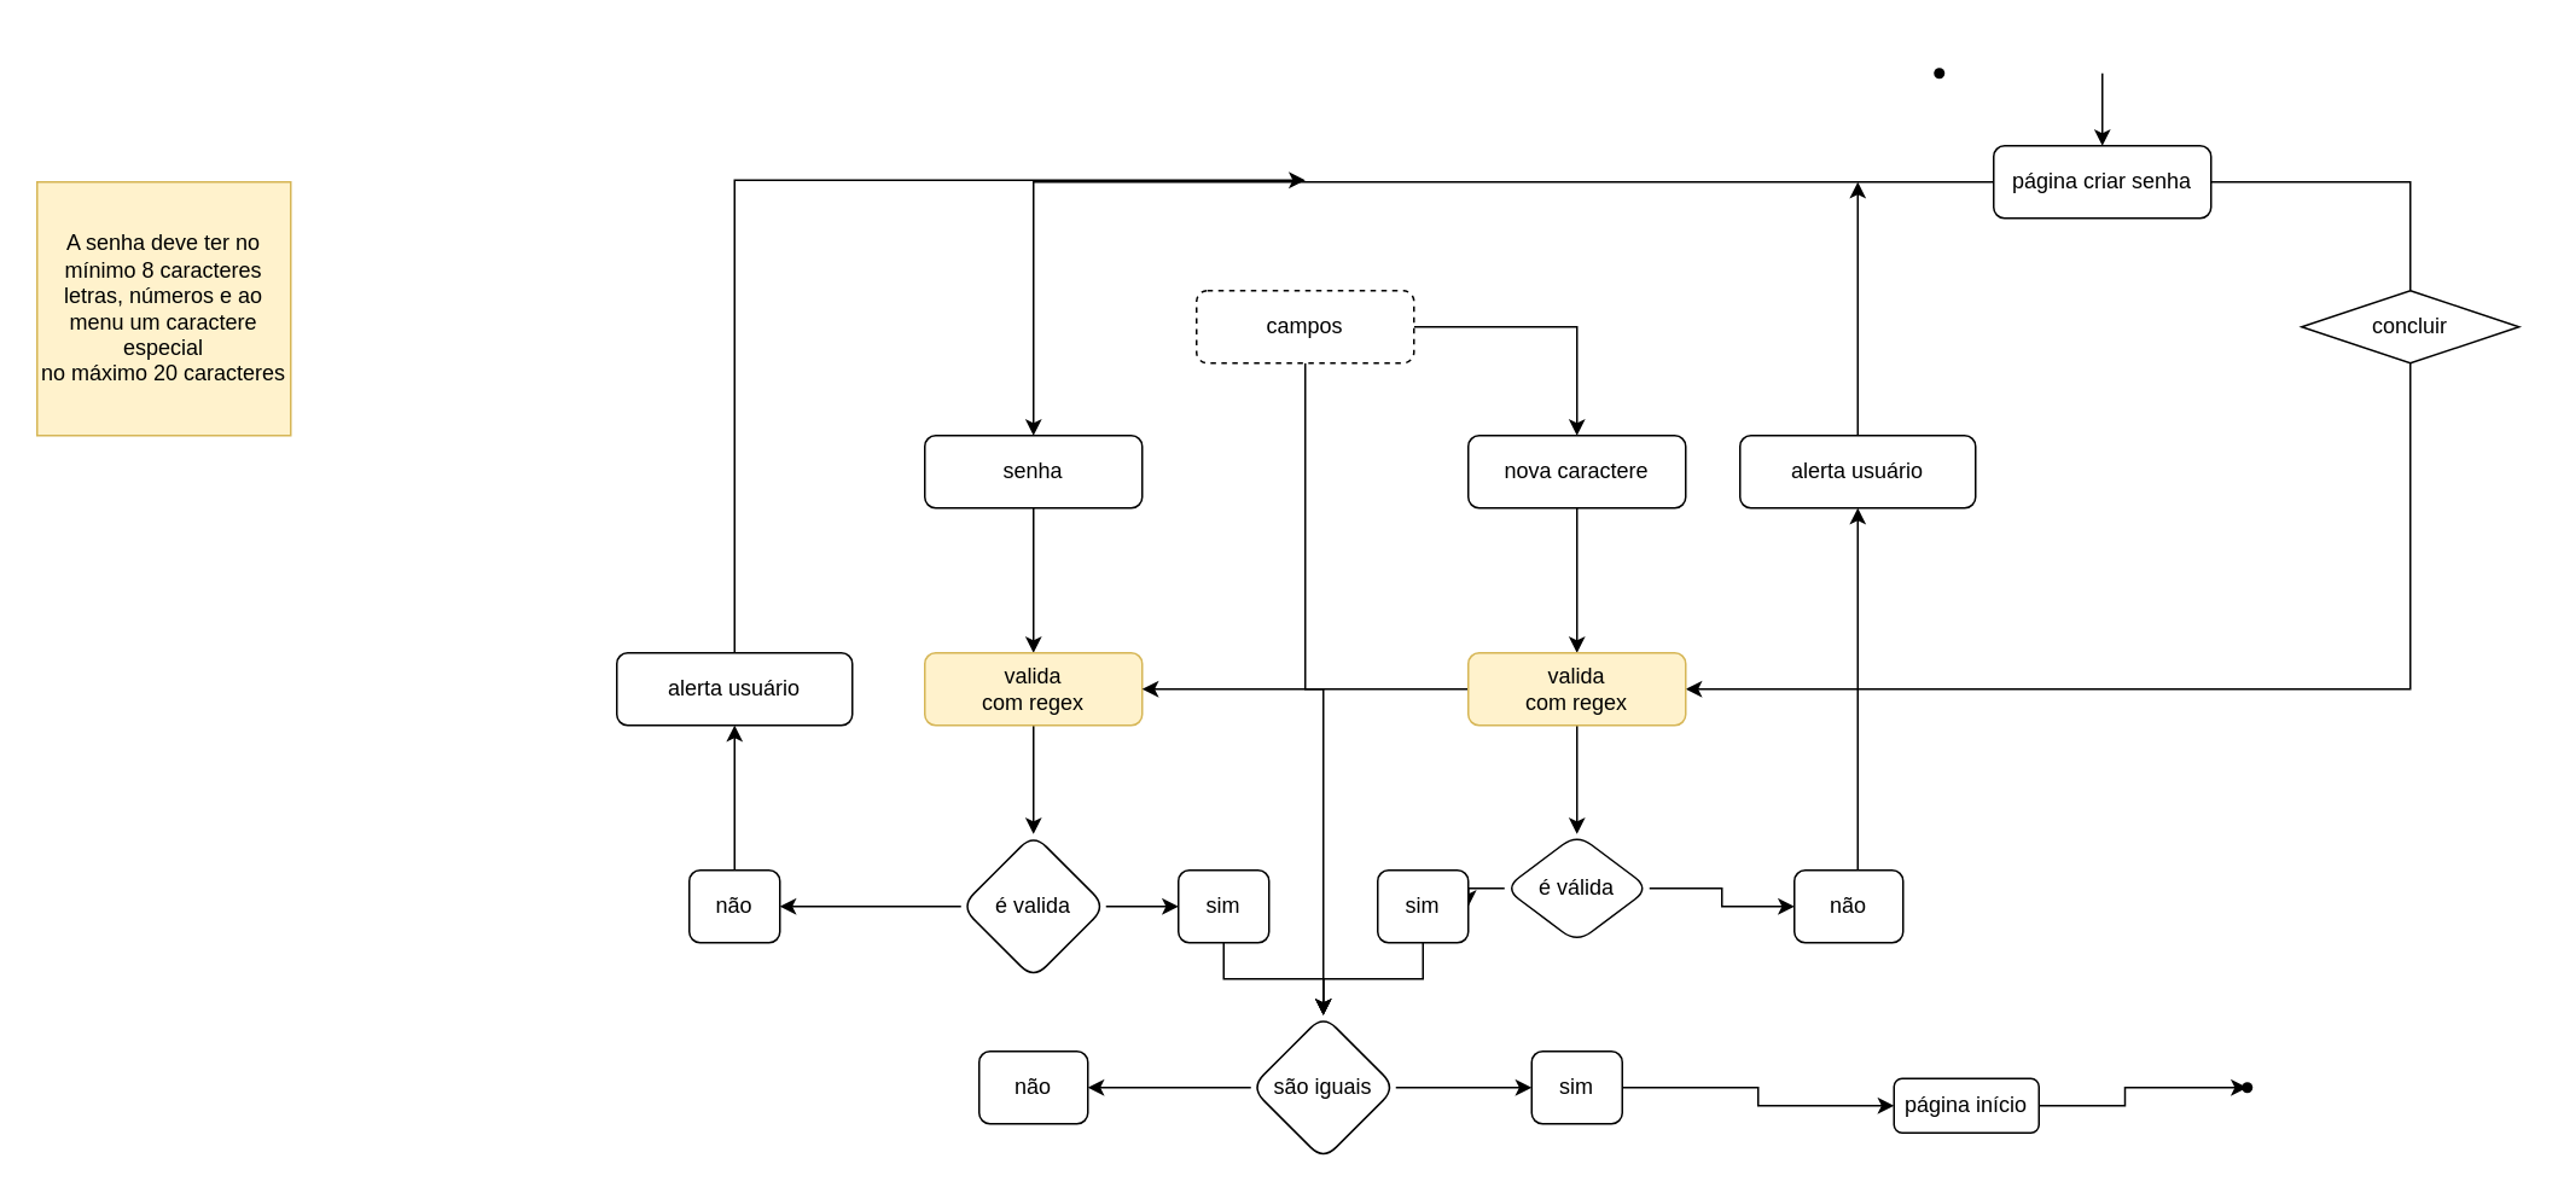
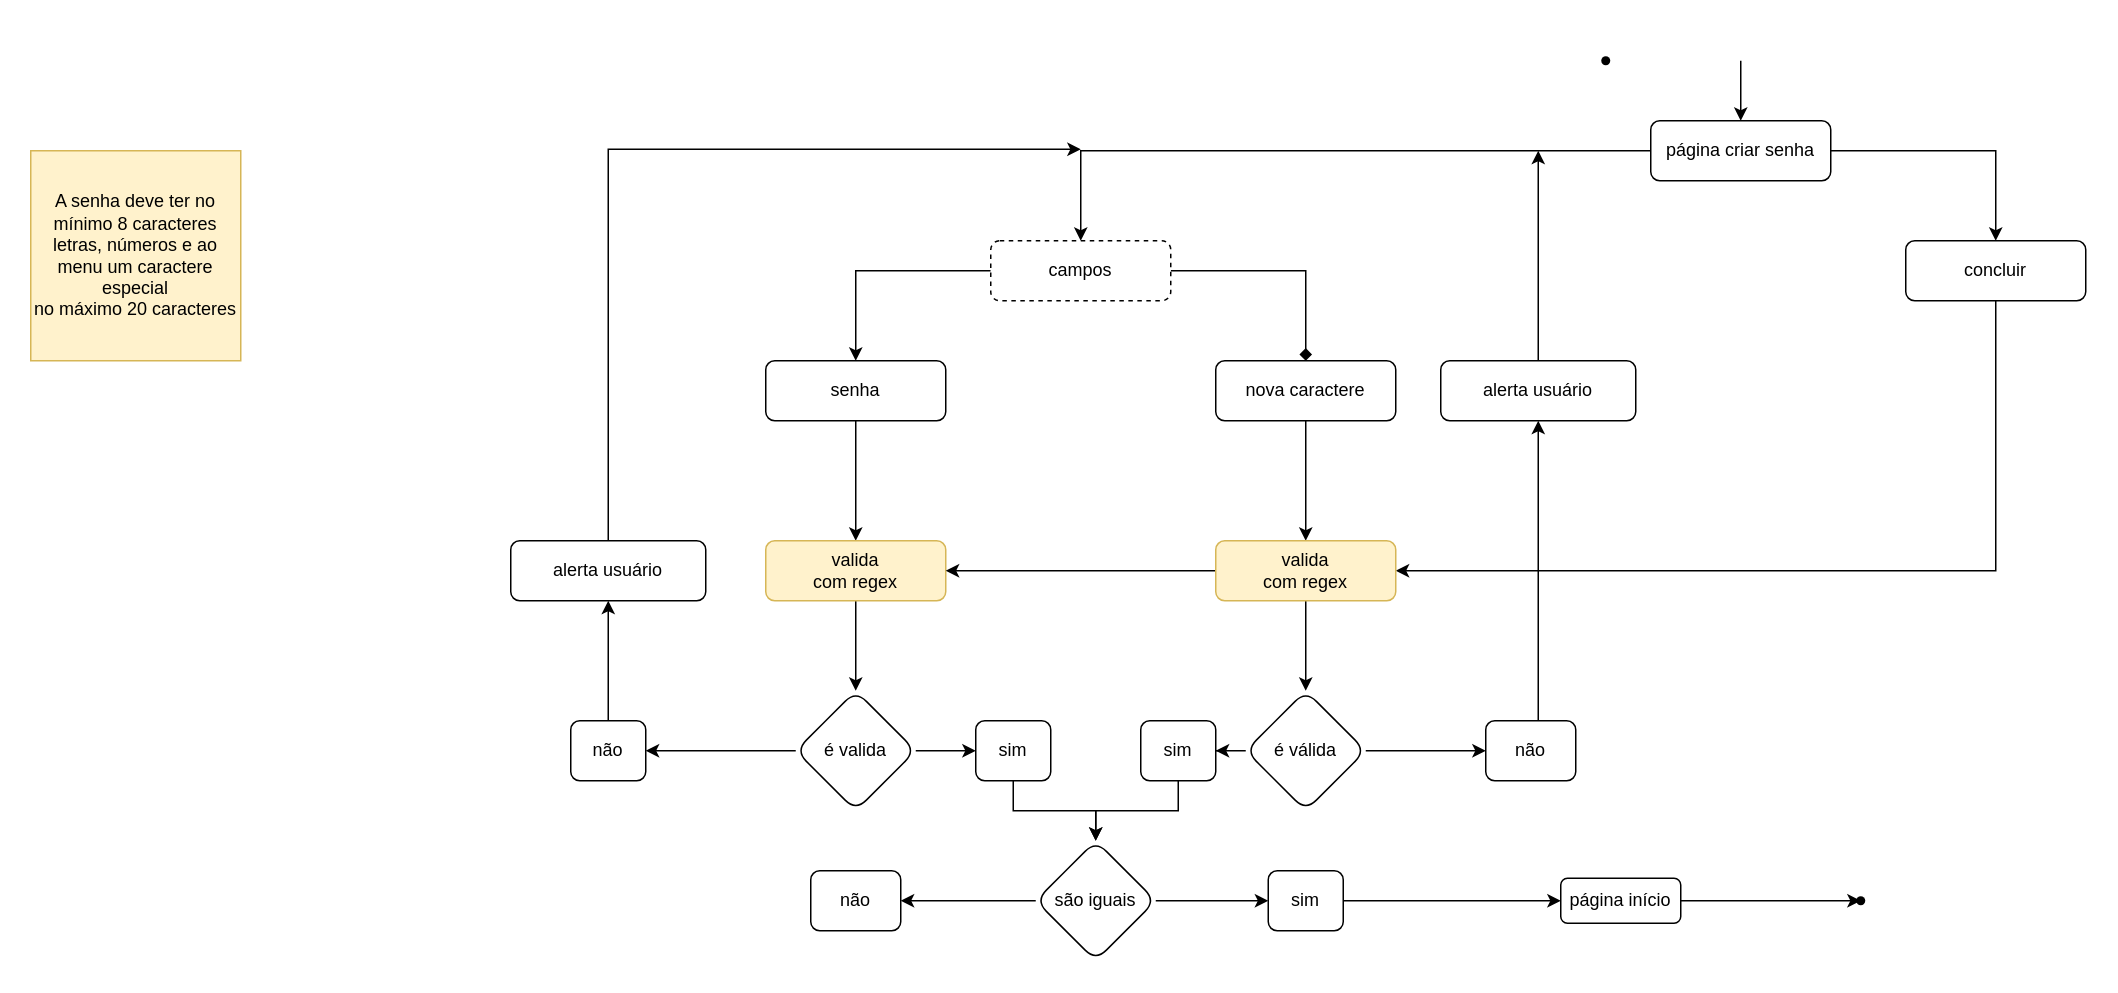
  <mxCell id="0" />
  <mxCell id="1" parent="0" />
  <mxCell id="2" value="" style="shape=waypoint;sketch=0;fillStyle=solid;size=6;pointerEvents=1;points=[];fillColor=none;resizable=0;rotatable=0;perimeter=centerPerimeter;snapToPoint=1;" vertex="1" parent="1"><mxGeometry x="1050" y="20" width="40" height="40" as="geometry" /></mxCell>
  <mxCell id="3" value="" style="endArrow=classic;html=1;entryX=0.5;entryY=0;entryDx=0;entryDy=0;" edge="1" parent="1" target="6"><mxGeometry width="50" height="50" relative="1" as="geometry"><mxPoint x="1160" y="40" as="sourcePoint" /><mxPoint x="1160" y="80" as="targetPoint" /></mxGeometry></mxCell>
- <mxCell id="4" value="" style="edgeStyle=orthogonalEdgeStyle;rounded=0;orthogonalLoop=1;jettySize=auto;html=1;" edge="1" parent="1" source="6" target="11"><mxGeometry relative="1" as="geometry" /></mxCell>
- <mxCell id="5" style="edgeStyle=orthogonalEdgeStyle;rounded=0;orthogonalLoop=1;jettySize=auto;html=1;endArrow=none;" edge="1" parent="1" source="6" target="15"><mxGeometry relative="1" as="geometry"><mxPoint x="1330" y="160" as="targetPoint" /></mxGeometry></mxCell>
+ <mxCell id="4" value="" style="edgeStyle=orthogonalEdgeStyle;rounded=0;orthogonalLoop=1;jettySize=auto;html=1;" edge="1" parent="1" source="6" target="9"><mxGeometry relative="1" as="geometry" /></mxCell>
+ <mxCell id="5" style="edgeStyle=orthogonalEdgeStyle;rounded=0;orthogonalLoop=1;jettySize=auto;html=1;" edge="1" parent="1" source="6" target="15"><mxGeometry relative="1" as="geometry"><mxPoint x="1330" y="160" as="targetPoint" /></mxGeometry></mxCell>
  <mxCell id="6" value="página criar senha" style="rounded=1;whiteSpace=wrap;html=1;" vertex="1" parent="1"><mxGeometry x="1100" y="80" width="120" height="40" as="geometry" /></mxCell>
- <mxCell id="7" value="" style="edgeStyle=orthogonalEdgeStyle;rounded=0;orthogonalLoop=1;jettySize=auto;html=1;" edge="1" parent="1" source="9" target="37"><mxGeometry relative="1" as="geometry" /></mxCell>
- <mxCell id="8" style="edgeStyle=orthogonalEdgeStyle;rounded=0;orthogonalLoop=1;jettySize=auto;html=1;" edge="1" parent="1" source="9" target="13"><mxGeometry relative="1" as="geometry"><mxPoint x="890" y="250" as="targetPoint" /></mxGeometry></mxCell>
+ <mxCell id="7" value="" style="edgeStyle=orthogonalEdgeStyle;rounded=0;orthogonalLoop=1;jettySize=auto;html=1;" edge="1" parent="1" source="9" target="11"><mxGeometry relative="1" as="geometry" /></mxCell>
+ <mxCell id="8" style="edgeStyle=orthogonalEdgeStyle;rounded=0;orthogonalLoop=1;jettySize=auto;html=1;endArrow=diamond;" edge="1" parent="1" source="9" target="13"><mxGeometry relative="1" as="geometry"><mxPoint x="890" y="250" as="targetPoint" /></mxGeometry></mxCell>
  <mxCell id="9" value="campos" style="rounded=1;whiteSpace=wrap;html=1;dashed=1;" vertex="1" parent="1"><mxGeometry x="660" y="160" width="120" height="40" as="geometry" /></mxCell>
  <mxCell id="10" value="" style="edgeStyle=orthogonalEdgeStyle;rounded=0;orthogonalLoop=1;jettySize=auto;html=1;" edge="1" parent="1" source="11" target="17"><mxGeometry relative="1" as="geometry" /></mxCell>
  <mxCell id="11" value="senha" style="rounded=1;whiteSpace=wrap;html=1;" vertex="1" parent="1"><mxGeometry x="510" y="240" width="120" height="40" as="geometry" /></mxCell>
  <mxCell id="12" value="" style="edgeStyle=orthogonalEdgeStyle;rounded=0;orthogonalLoop=1;jettySize=auto;html=1;" edge="1" parent="1" source="13" target="20"><mxGeometry relative="1" as="geometry" /></mxCell>
  <mxCell id="13" value="nova caractere" style="rounded=1;whiteSpace=wrap;html=1;" vertex="1" parent="1"><mxGeometry x="810" y="240" width="120" height="40" as="geometry" /></mxCell>
  <mxCell id="14" style="edgeStyle=orthogonalEdgeStyle;rounded=0;orthogonalLoop=1;jettySize=auto;html=1;entryX=1;entryY=0.5;entryDx=0;entryDy=0;" edge="1" parent="1" source="15" target="20"><mxGeometry relative="1" as="geometry"><Array as="points"><mxPoint x="1330" y="380" /></Array></mxGeometry></mxCell>
- <mxCell id="15" value="concluir" style="rhombus;whiteSpace=wrap;html=1;" vertex="1" parent="1"><mxGeometry x="1270" y="160" width="120" height="40" as="geometry" /></mxCell>
+ <mxCell id="15" value="concluir" style="rounded=1;whiteSpace=wrap;html=1;" vertex="1" parent="1"><mxGeometry x="1270" y="160" width="120" height="40" as="geometry" /></mxCell>
  <mxCell id="16" value="" style="edgeStyle=orthogonalEdgeStyle;rounded=0;orthogonalLoop=1;jettySize=auto;html=1;" edge="1" parent="1" source="17" target="23"><mxGeometry relative="1" as="geometry" /></mxCell>
  <mxCell id="17" value="&lt;div&gt;valida&lt;/div&gt;&lt;div&gt;com regex&lt;br&gt;&lt;/div&gt;" style="rounded=1;whiteSpace=wrap;html=1;fillColor=#fff2cc;strokeColor=#d6b656;" vertex="1" parent="1"><mxGeometry x="510" y="360" width="120" height="40" as="geometry" /></mxCell>
  <mxCell id="18" value="" style="edgeStyle=orthogonalEdgeStyle;rounded=0;orthogonalLoop=1;jettySize=auto;html=1;" edge="1" parent="1" source="20" target="26"><mxGeometry relative="1" as="geometry" /></mxCell>
  <mxCell id="19" style="edgeStyle=orthogonalEdgeStyle;rounded=0;orthogonalLoop=1;jettySize=auto;html=1;entryX=1;entryY=0.5;entryDx=0;entryDy=0;" edge="1" parent="1" source="20" target="17"><mxGeometry relative="1" as="geometry" /></mxCell>
  <mxCell id="20" value="&lt;div&gt;valida&lt;/div&gt;&lt;div&gt;com regex&lt;br&gt;&lt;/div&gt;" style="rounded=1;whiteSpace=wrap;html=1;fillColor=#fff2cc;strokeColor=#d6b656;" vertex="1" parent="1"><mxGeometry x="810" y="360" width="120" height="40" as="geometry" /></mxCell>
  <mxCell id="21" value="" style="edgeStyle=orthogonalEdgeStyle;rounded=0;orthogonalLoop=1;jettySize=auto;html=1;" edge="1" parent="1" source="23" target="28"><mxGeometry relative="1" as="geometry" /></mxCell>
  <mxCell id="22" value="" style="edgeStyle=orthogonalEdgeStyle;rounded=0;orthogonalLoop=1;jettySize=auto;html=1;" edge="1" parent="1" source="23" target="34"><mxGeometry relative="1" as="geometry" /></mxCell>
  <mxCell id="23" value="é valida" style="rhombus;whiteSpace=wrap;html=1;rounded=1;" vertex="1" parent="1"><mxGeometry x="530" y="460" width="80" height="80" as="geometry" /></mxCell>
  <mxCell id="24" value="" style="edgeStyle=orthogonalEdgeStyle;rounded=0;orthogonalLoop=1;jettySize=auto;html=1;" edge="1" parent="1" source="26" target="30"><mxGeometry relative="1" as="geometry" /></mxCell>
  <mxCell id="25" value="" style="edgeStyle=orthogonalEdgeStyle;rounded=0;orthogonalLoop=1;jettySize=auto;html=1;" edge="1" parent="1" source="26" target="32"><mxGeometry relative="1" as="geometry" /></mxCell>
- <mxCell id="26" value="é válida" style="rhombus;whiteSpace=wrap;html=1;rounded=1;" vertex="1" parent="1"><mxGeometry x="830" y="460" width="80" height="60" as="geometry" /></mxCell>
+ <mxCell id="26" value="é válida" style="rhombus;whiteSpace=wrap;html=1;rounded=1;" vertex="1" parent="1"><mxGeometry x="830" y="460" width="80" height="80" as="geometry" /></mxCell>
  <mxCell id="27" value="" style="edgeStyle=orthogonalEdgeStyle;rounded=0;orthogonalLoop=1;jettySize=auto;html=1;" edge="1" parent="1" source="28" target="37"><mxGeometry relative="1" as="geometry" /></mxCell>
  <mxCell id="28" value="sim" style="whiteSpace=wrap;html=1;rounded=1;" vertex="1" parent="1"><mxGeometry x="650" y="480" width="50" height="40" as="geometry" /></mxCell>
  <mxCell id="29" style="edgeStyle=orthogonalEdgeStyle;rounded=0;orthogonalLoop=1;jettySize=auto;html=1;" edge="1" parent="1" source="30"><mxGeometry relative="1" as="geometry"><mxPoint x="730" y="560" as="targetPoint" /><Array as="points"><mxPoint x="785" y="540" /><mxPoint x="730" y="540" /></Array></mxGeometry></mxCell>
  <mxCell id="30" value="sim" style="whiteSpace=wrap;html=1;rounded=1;" vertex="1" parent="1"><mxGeometry x="760" y="480" width="50" height="40" as="geometry" /></mxCell>
  <mxCell id="31" style="edgeStyle=orthogonalEdgeStyle;rounded=0;orthogonalLoop=1;jettySize=auto;html=1;entryX=0.5;entryY=1;entryDx=0;entryDy=0;" edge="1" parent="1" source="32" target="47"><mxGeometry relative="1" as="geometry"><Array as="points"><mxPoint x="1025" y="430" /><mxPoint x="1025" y="430" /></Array></mxGeometry></mxCell>
  <mxCell id="32" value="não" style="whiteSpace=wrap;html=1;rounded=1;" vertex="1" parent="1"><mxGeometry x="990" y="480" width="60" height="40" as="geometry" /></mxCell>
  <mxCell id="33" value="" style="edgeStyle=orthogonalEdgeStyle;rounded=0;orthogonalLoop=1;jettySize=auto;html=1;" edge="1" parent="1" source="34" target="45"><mxGeometry relative="1" as="geometry" /></mxCell>
  <mxCell id="34" value="não" style="whiteSpace=wrap;html=1;rounded=1;" vertex="1" parent="1"><mxGeometry x="380" y="480" width="50" height="40" as="geometry" /></mxCell>
  <mxCell id="35" value="" style="edgeStyle=orthogonalEdgeStyle;rounded=0;orthogonalLoop=1;jettySize=auto;html=1;" edge="1" parent="1" source="37" target="39"><mxGeometry relative="1" as="geometry" /></mxCell>
  <mxCell id="36" value="" style="edgeStyle=orthogonalEdgeStyle;rounded=0;orthogonalLoop=1;jettySize=auto;html=1;" edge="1" parent="1" source="37" target="40"><mxGeometry relative="1" as="geometry" /></mxCell>
  <mxCell id="37" value="são iguais" style="rhombus;whiteSpace=wrap;html=1;rounded=1;" vertex="1" parent="1"><mxGeometry x="690" y="560" width="80" height="80" as="geometry" /></mxCell>
  <mxCell id="38" style="edgeStyle=orthogonalEdgeStyle;rounded=0;orthogonalLoop=1;jettySize=auto;html=1;" edge="1" parent="1" source="39" target="42"><mxGeometry relative="1" as="geometry"><mxPoint x="1090" y="600" as="targetPoint" /></mxGeometry></mxCell>
  <mxCell id="39" value="sim" style="whiteSpace=wrap;html=1;rounded=1;" vertex="1" parent="1"><mxGeometry x="845" y="580" width="50" height="40" as="geometry" /></mxCell>
  <mxCell id="40" value="não" style="whiteSpace=wrap;html=1;rounded=1;" vertex="1" parent="1"><mxGeometry x="540" y="580" width="60" height="40" as="geometry" /></mxCell>
  <mxCell id="41" value="" style="edgeStyle=orthogonalEdgeStyle;rounded=0;orthogonalLoop=1;jettySize=auto;html=1;" edge="1" parent="1" source="42" target="43"><mxGeometry relative="1" as="geometry" /></mxCell>
- <mxCell id="42" value="página início" style="rounded=1;whiteSpace=wrap;html=1;" vertex="1" parent="1"><mxGeometry x="1045" y="595" width="80" height="30" as="geometry" /></mxCell>
+ <mxCell id="42" value="página início" style="rounded=1;whiteSpace=wrap;html=1;" vertex="1" parent="1"><mxGeometry x="1040" y="585" width="80" height="30" as="geometry" /></mxCell>
  <mxCell id="43" value="" style="shape=waypoint;size=6;pointerEvents=1;points=[];fillColor=#ffffff;resizable=0;rotatable=0;perimeter=centerPerimeter;snapToPoint=1;rounded=1;" vertex="1" parent="1"><mxGeometry x="1220" y="580" width="40" height="40" as="geometry" /></mxCell>
  <mxCell id="44" style="edgeStyle=orthogonalEdgeStyle;rounded=0;orthogonalLoop=1;jettySize=auto;html=1;" edge="1" parent="1" source="45"><mxGeometry relative="1" as="geometry"><mxPoint x="720" y="99" as="targetPoint" /><Array as="points"><mxPoint x="405" y="99" /></Array></mxGeometry></mxCell>
  <mxCell id="45" value="alerta usuário" style="whiteSpace=wrap;html=1;rounded=1;" vertex="1" parent="1"><mxGeometry x="340" y="360" width="130" height="40" as="geometry" /></mxCell>
  <mxCell id="46" style="edgeStyle=orthogonalEdgeStyle;rounded=0;orthogonalLoop=1;jettySize=auto;html=1;" edge="1" parent="1" source="47"><mxGeometry relative="1" as="geometry"><mxPoint x="1025" y="100" as="targetPoint" /></mxGeometry></mxCell>
  <mxCell id="47" value="alerta usuário" style="whiteSpace=wrap;html=1;rounded=1;" vertex="1" parent="1"><mxGeometry x="960" y="240" width="130" height="40" as="geometry" /></mxCell>
  <mxCell id="48" value="&lt;div&gt;A senha deve ter no mínimo 8 caracteres&lt;/div&gt;&lt;div&gt;letras, números e ao menu um caractere especial&lt;/div&gt;&lt;div&gt;no máximo 20 caracteres&lt;br&gt;&lt;/div&gt;" style="whiteSpace=wrap;html=1;aspect=fixed;fillColor=#fff2cc;strokeColor=#d6b656;" vertex="1" parent="1"><mxGeometry x="20" y="100" width="140" height="140" as="geometry" /></mxCell>
